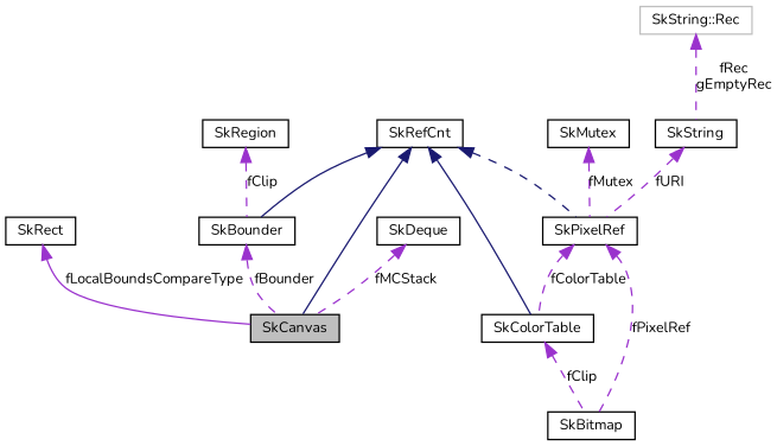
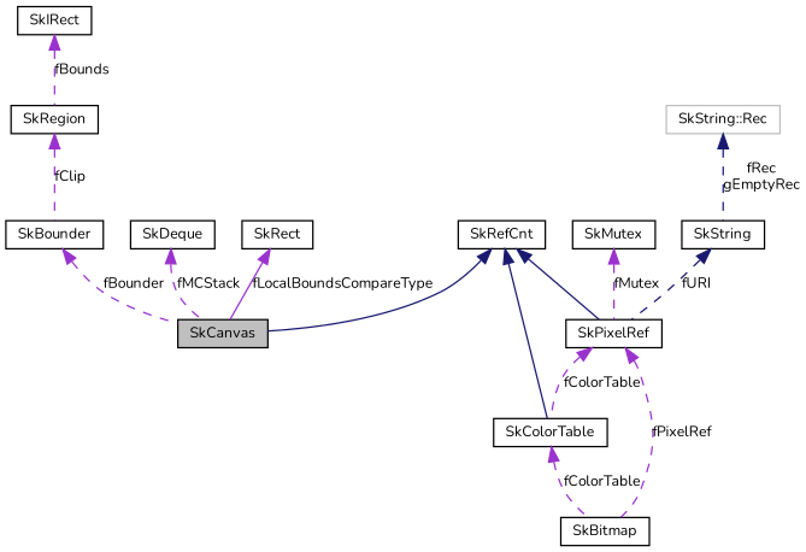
  digraph {
    fontname=Nunito
    node [color=black fillcolor=white fontname=Nunito fontsize=10 shape=record style=filled]
    edge [color=darkorchid3 dir=back fontname=Nunito fontsize=10 labelfontname=FreeSans labelfontsize=10 style=dashed]
    n1 [fillcolor=grey75 fontcolor=black height=0.2 label=SkCanvas width=0.4]
    n2 [height=0.2 label=SkRefCnt width=0.4]
    n3 [height=0.2 label=SkColorTable width=0.4]
    n4 [height=0.2 label=SkPixelRef width=0.4]
    n5 [height=0.2 label=SkBounder width=0.4]
    n6 [height=0.2 label=SkBitmap width=0.4]
    n7 [height=0.2 label=SkMutex width=0.4]
    n8 [height=0.2 label=SkString width=0.4]
    n9 [color=grey75 height=0.2 label="SkString::Rec" width=0.4]
    n10 [height=0.2 label=SkDeque width=0.4]
    n11 [height=0.2 label=SkRect width=0.4]
    n12 [height=0.2 label=SkRegion width=0.4]
+   n13 [height=0.2 label=SkIRect width=0.4]
    n2 -> n1 [color=midnightblue style=solid]
    n2 -> n3 [color=midnightblue style=solid]
-   n2 -> n4 [color=midnightblue]
-   n2 -> n5 [color=midnightblue style=solid]
-   n3 -> n6 [label=fClip]
+   n2 -> n4 [color=midnightblue style=solid]
+   n3 -> n6 [label=fColorTable]
    n4 -> n3 [label=fColorTable]
    n4 -> n6 [label=fPixelRef]
    n5 -> n1 [label=fBounder]
    n7 -> n4 [label=fMutex]
-   n8 -> n4 [label=fURI]
-   n9 -> n8 [label="fRec\ngEmptyRec"]
+   n8 -> n4 [color=midnightblue label=fURI]
+   n9 -> n8 [color=midnightblue label="fRec\ngEmptyRec"]
    n10 -> n1 [label=fMCStack]
    n11 -> n1 [label=fLocalBoundsCompareType style=solid]
    n12 -> n5 [label=fClip]
+   n13 -> n12 [label=fBounds]
  }
